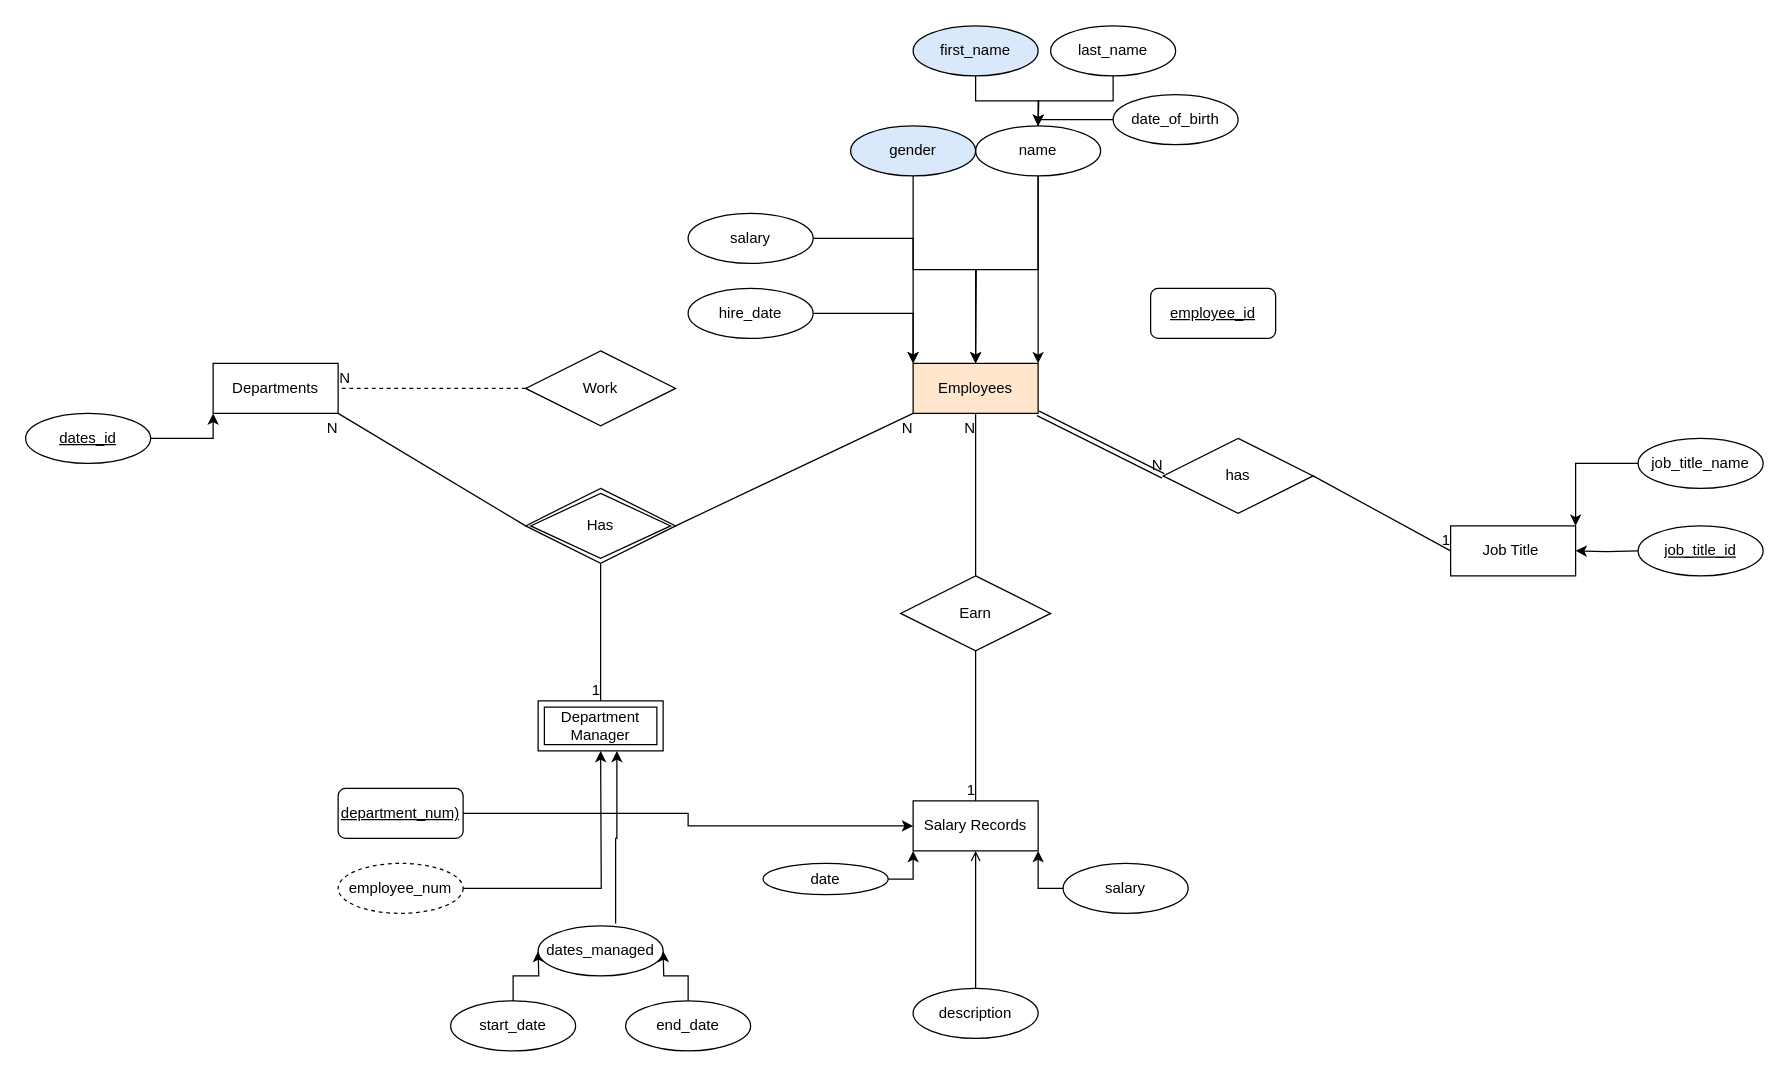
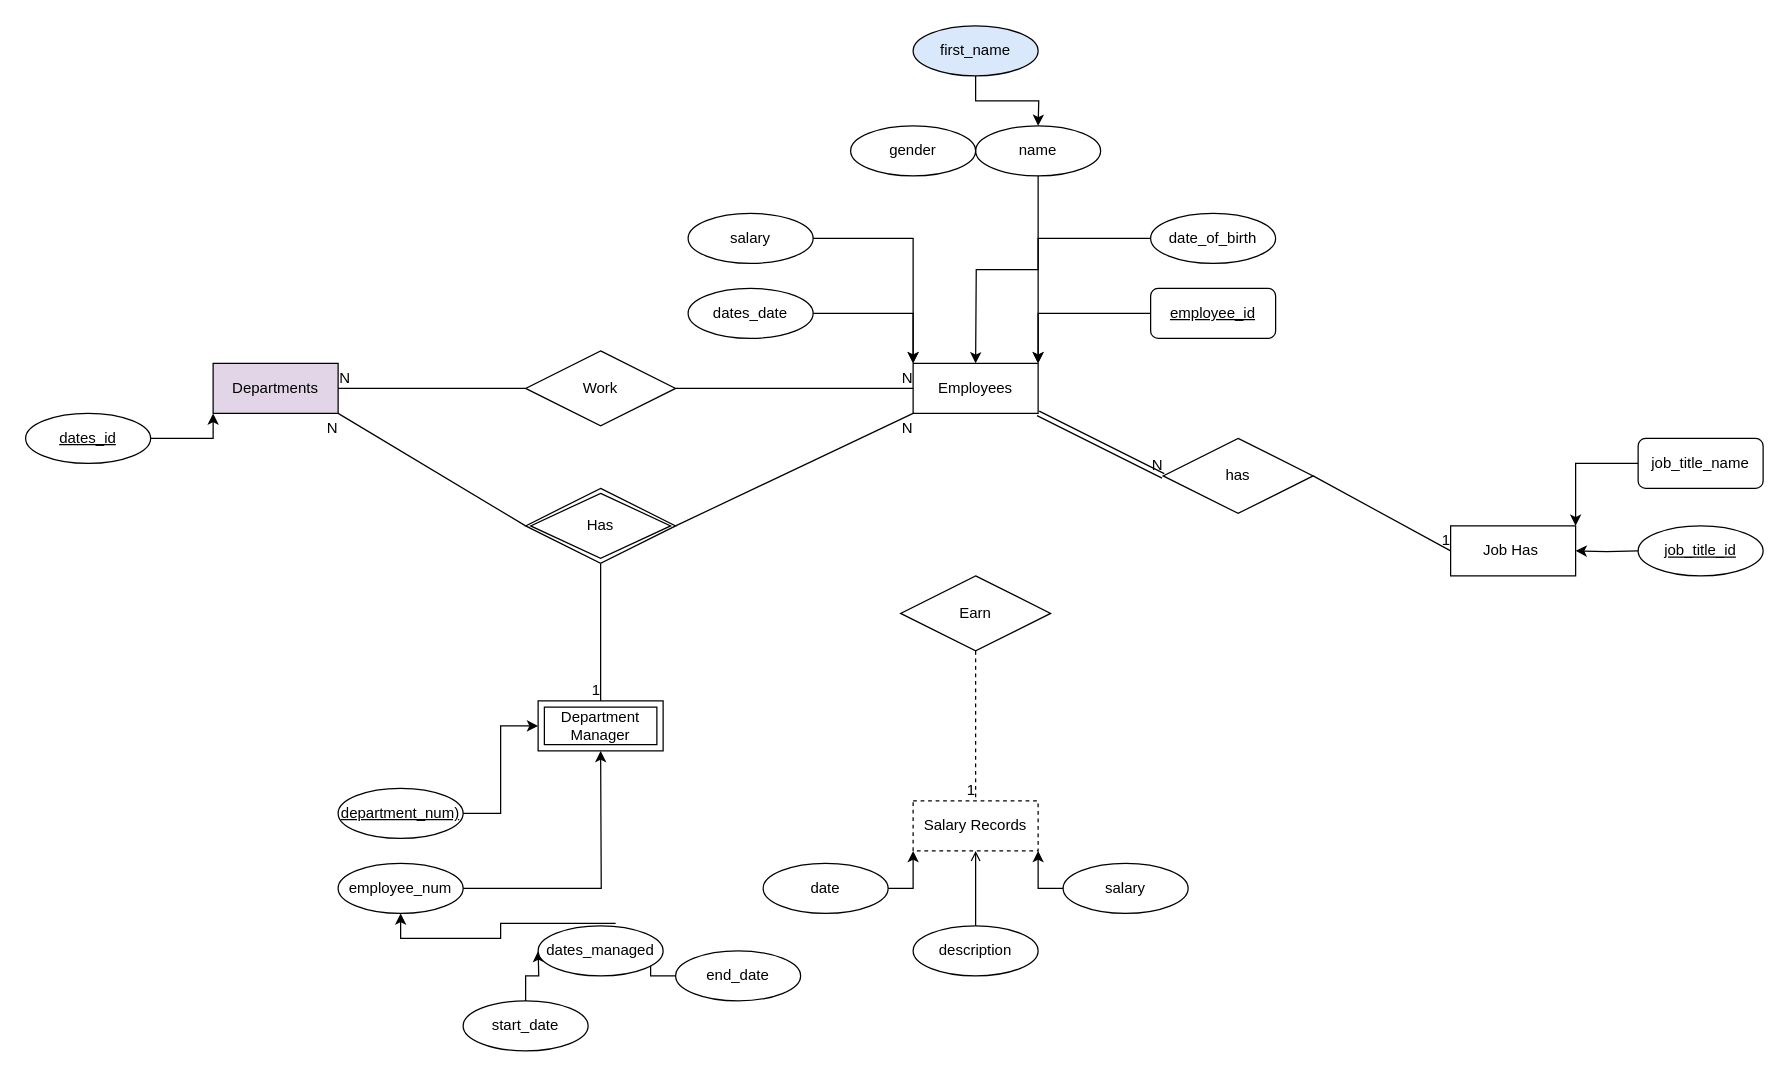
  <mxCell id="0" />
  <mxCell id="1" parent="0" />
- <mxCell id="2" value="Employees" style="whiteSpace=wrap;html=1;align=center;fillColor=#ffe6cc;" parent="1" vertex="1"><mxGeometry x="730" y="290" width="100" height="40" as="geometry" /></mxCell>
- <mxCell id="3" value="Job Title&amp;nbsp;" style="whiteSpace=wrap;html=1;align=center;" parent="1" vertex="1"><mxGeometry x="1160" y="420" width="100" height="40" as="geometry" /></mxCell>
- <mxCell id="4" value="Departments" style="whiteSpace=wrap;html=1;align=center;" parent="1" vertex="1"><mxGeometry x="170" y="290" width="100" height="40" as="geometry" /></mxCell>
- <mxCell id="5" value="Salary Records" style="whiteSpace=wrap;html=1;align=center;" parent="1" vertex="1"><mxGeometry x="730" y="640" width="100" height="40" as="geometry" /></mxCell>
+ <mxCell id="2" value="Employees" style="whiteSpace=wrap;html=1;align=center;" parent="1" vertex="1"><mxGeometry x="730" y="290" width="100" height="40" as="geometry" /></mxCell>
+ <mxCell id="3" value="Job Has&amp;nbsp;" style="whiteSpace=wrap;html=1;align=center;" parent="1" vertex="1"><mxGeometry x="1160" y="420" width="100" height="40" as="geometry" /></mxCell>
+ <mxCell id="4" value="Departments" style="whiteSpace=wrap;html=1;align=center;fillColor=#e1d5e7;" parent="1" vertex="1"><mxGeometry x="170" y="290" width="100" height="40" as="geometry" /></mxCell>
+ <mxCell id="5" value="Salary Records" style="whiteSpace=wrap;html=1;align=center;dashed=1;" parent="1" vertex="1"><mxGeometry x="730" y="640" width="100" height="40" as="geometry" /></mxCell>
  <mxCell id="6" value="Earn" style="shape=rhombus;perimeter=rhombusPerimeter;whiteSpace=wrap;html=1;align=center;" parent="1" vertex="1"><mxGeometry x="720" y="460" width="120" height="60" as="geometry" /></mxCell>
- <mxCell id="7" value="" style="endArrow=none;html=1;rounded=0;entryX=0.5;entryY=0;entryDx=0;entryDy=0;" parent="1" source="6" target="5" edge="1"><mxGeometry relative="1" as="geometry"><mxPoint x="710" y="460" as="sourcePoint" /><mxPoint x="870" y="460" as="targetPoint" /></mxGeometry></mxCell>
+ <mxCell id="7" value="" style="endArrow=none;html=1;rounded=0;entryX=0.5;entryY=0;entryDx=0;entryDy=0;dashed=1;" parent="1" source="6" target="5" edge="1"><mxGeometry relative="1" as="geometry"><mxPoint x="710" y="460" as="sourcePoint" /><mxPoint x="870" y="460" as="targetPoint" /></mxGeometry></mxCell>
  <mxCell id="8" value="1" style="resizable=0;html=1;align=right;verticalAlign=bottom;" parent="7" connectable="0" vertex="1"><mxGeometry x="1" relative="1" as="geometry" /></mxCell>
- <mxCell id="9" value="" style="endArrow=none;html=1;rounded=0;entryX=0.5;entryY=1;entryDx=0;entryDy=0;exitX=0.5;exitY=0;exitDx=0;exitDy=0;" parent="1" source="6" target="2" edge="1"><mxGeometry relative="1" as="geometry"><mxPoint x="710" y="360" as="sourcePoint" /><mxPoint x="870" y="360" as="targetPoint" /></mxGeometry></mxCell>
- <mxCell id="10" value="N" style="resizable=0;html=1;align=right;verticalAlign=bottom;" parent="9" connectable="0" vertex="1"><mxGeometry x="1" relative="1" as="geometry"><mxPoint y="20" as="offset" /></mxGeometry></mxCell>
+ <mxCell id="11" style="edgeStyle=orthogonalEdgeStyle;rounded=0;orthogonalLoop=1;jettySize=auto;html=1;entryX=1;entryY=0;entryDx=0;entryDy=0;" parent="1" source="12" target="2" edge="1"><mxGeometry relative="1" as="geometry" /></mxCell>
  <mxCell id="12" value="employee_id" style="whiteSpace=wrap;html=1;align=center;fontStyle=4;rounded=1;" parent="1" vertex="1"><mxGeometry x="920" y="230" width="100" height="40" as="geometry" /></mxCell>
  <mxCell id="13" style="edgeStyle=orthogonalEdgeStyle;rounded=0;orthogonalLoop=1;jettySize=auto;html=1;entryX=1;entryY=0;entryDx=0;entryDy=0;" parent="1" source="14" target="2" edge="1"><mxGeometry relative="1" as="geometry"><mxPoint x="830" y="260" as="targetPoint" /></mxGeometry></mxCell>
- <mxCell id="14" value="date_of_birth" style="ellipse;whiteSpace=wrap;html=1;align=center;" parent="1" vertex="1"><mxGeometry x="890" y="75" width="100" height="40" as="geometry" /></mxCell>
+ <mxCell id="14" value="date_of_birth" style="ellipse;whiteSpace=wrap;html=1;align=center;" parent="1" vertex="1"><mxGeometry x="920" y="170" width="100" height="40" as="geometry" /></mxCell>
  <mxCell id="15" style="edgeStyle=orthogonalEdgeStyle;rounded=0;orthogonalLoop=1;jettySize=auto;html=1;" parent="1" source="16" edge="1"><mxGeometry relative="1" as="geometry"><mxPoint x="780" y="290" as="targetPoint" /></mxGeometry></mxCell>
  <mxCell id="16" value="name" style="ellipse;whiteSpace=wrap;html=1;align=center;" parent="1" vertex="1"><mxGeometry x="780" y="100" width="100" height="40" as="geometry" /></mxCell>
- <mxCell id="17" style="edgeStyle=orthogonalEdgeStyle;rounded=0;orthogonalLoop=1;jettySize=auto;html=1;entryX=0.5;entryY=0;entryDx=0;entryDy=0;" parent="1" source="18" target="2" edge="1"><mxGeometry relative="1" as="geometry" /></mxCell>
- <mxCell id="18" value="gender" style="ellipse;whiteSpace=wrap;html=1;align=center;fillColor=#dae8fc;" parent="1" vertex="1"><mxGeometry x="680" y="100" width="100" height="40" as="geometry" /></mxCell>
+ <mxCell id="18" value="gender" style="ellipse;whiteSpace=wrap;html=1;align=center;" parent="1" vertex="1"><mxGeometry x="680" y="100" width="100" height="40" as="geometry" /></mxCell>
  <mxCell id="19" style="edgeStyle=orthogonalEdgeStyle;rounded=0;orthogonalLoop=1;jettySize=auto;html=1;entryX=0;entryY=0;entryDx=0;entryDy=0;" parent="1" source="20" target="2" edge="1"><mxGeometry relative="1" as="geometry" /></mxCell>
  <mxCell id="20" value="salary" style="ellipse;whiteSpace=wrap;html=1;align=center;" parent="1" vertex="1"><mxGeometry x="550" y="170" width="100" height="40" as="geometry" /></mxCell>
  <mxCell id="21" style="edgeStyle=orthogonalEdgeStyle;rounded=0;orthogonalLoop=1;jettySize=auto;html=1;entryX=0;entryY=0;entryDx=0;entryDy=0;" parent="1" source="22" target="2" edge="1"><mxGeometry relative="1" as="geometry" /></mxCell>
- <mxCell id="22" value="hire_date" style="ellipse;whiteSpace=wrap;html=1;align=center;" parent="1" vertex="1"><mxGeometry x="550" y="230" width="100" height="40" as="geometry" /></mxCell>
+ <mxCell id="22" value="dates_date" style="ellipse;whiteSpace=wrap;html=1;align=center;" parent="1" vertex="1"><mxGeometry x="550" y="230" width="100" height="40" as="geometry" /></mxCell>
  <mxCell id="23" style="edgeStyle=orthogonalEdgeStyle;rounded=0;orthogonalLoop=1;jettySize=auto;html=1;entryX=1;entryY=0.5;entryDx=0;entryDy=0;" parent="1" target="3" edge="1"><mxGeometry relative="1" as="geometry"><mxPoint x="1310" y="440" as="sourcePoint" /></mxGeometry></mxCell>
  <mxCell id="24" value="has" style="shape=rhombus;perimeter=rhombusPerimeter;whiteSpace=wrap;html=1;align=center;" parent="1" vertex="1"><mxGeometry x="930" y="350" width="120" height="60" as="geometry" /></mxCell>
  <mxCell id="25" value="" style="endArrow=none;html=1;rounded=0;entryX=0;entryY=0.5;entryDx=0;entryDy=0;exitX=1;exitY=0.5;exitDx=0;exitDy=0;" parent="1" source="24" target="3" edge="1"><mxGeometry relative="1" as="geometry"><mxPoint x="900" y="360" as="sourcePoint" /><mxPoint x="1060" y="360" as="targetPoint" /></mxGeometry></mxCell>
  <mxCell id="26" value="1" style="resizable=0;html=1;align=right;verticalAlign=bottom;" parent="25" connectable="0" vertex="1"><mxGeometry x="1" relative="1" as="geometry" /></mxCell>
  <mxCell id="27" value="job_title_id" style="ellipse;whiteSpace=wrap;html=1;align=center;fontStyle=4;" parent="1" vertex="1"><mxGeometry x="1310" y="420" width="100" height="40" as="geometry" /></mxCell>
  <mxCell id="28" style="edgeStyle=orthogonalEdgeStyle;rounded=0;orthogonalLoop=1;jettySize=auto;html=1;entryX=0;entryY=1;entryDx=0;entryDy=0;" parent="1" source="29" target="4" edge="1"><mxGeometry relative="1" as="geometry" /></mxCell>
  <mxCell id="29" value="dates_id" style="ellipse;whiteSpace=wrap;html=1;align=center;fontStyle=4;" parent="1" vertex="1"><mxGeometry x="20" y="330" width="100" height="40" as="geometry" /></mxCell>
  <mxCell id="30" value="" style="endArrow=none;html=1;rounded=0;entryX=0.5;entryY=0;entryDx=0;entryDy=0;exitX=0.5;exitY=1;exitDx=0;exitDy=0;" parent="1" edge="1"><mxGeometry relative="1" as="geometry"><mxPoint x="480" y="450" as="sourcePoint" /><mxPoint x="480" y="560" as="targetPoint" /></mxGeometry></mxCell>
  <mxCell id="31" value="1" style="resizable=0;html=1;align=right;verticalAlign=bottom;" parent="30" connectable="0" vertex="1"><mxGeometry x="1" relative="1" as="geometry" /></mxCell>
  <mxCell id="32" value="" style="endArrow=none;html=1;rounded=0;entryX=1;entryY=1;entryDx=0;entryDy=0;exitX=0;exitY=0.5;exitDx=0;exitDy=0;" parent="1" target="4" edge="1"><mxGeometry relative="1" as="geometry"><mxPoint x="420" y="420" as="sourcePoint" /><mxPoint x="770" y="420" as="targetPoint" /></mxGeometry></mxCell>
  <mxCell id="33" value="N" style="resizable=0;html=1;align=right;verticalAlign=bottom;" parent="32" connectable="0" vertex="1"><mxGeometry x="1" relative="1" as="geometry"><mxPoint y="20" as="offset" /></mxGeometry></mxCell>
- <mxCell id="34" style="edgeStyle=orthogonalEdgeStyle;rounded=0;orthogonalLoop=1;jettySize=auto;html=1;" parent="1" source="35" target="5" edge="1"><mxGeometry relative="1" as="geometry"><mxPoint x="430" y="570" as="targetPoint" /></mxGeometry></mxCell>
- <mxCell id="35" value="department_num)" style="whiteSpace=wrap;html=1;align=center;fontStyle=4;rounded=1;" parent="1" vertex="1"><mxGeometry x="270" y="630" width="100" height="40" as="geometry" /></mxCell>
+ <mxCell id="34" style="edgeStyle=orthogonalEdgeStyle;rounded=0;orthogonalLoop=1;jettySize=auto;html=1;entryX=0;entryY=0.5;entryDx=0;entryDy=0;" parent="1" source="35" target="60" edge="1"><mxGeometry relative="1" as="geometry"><mxPoint x="430" y="570" as="targetPoint" /></mxGeometry></mxCell>
+ <mxCell id="35" value="department_num)" style="ellipse;whiteSpace=wrap;html=1;align=center;fontStyle=4;" parent="1" vertex="1"><mxGeometry x="270" y="630" width="100" height="40" as="geometry" /></mxCell>
  <mxCell id="36" style="edgeStyle=orthogonalEdgeStyle;rounded=0;orthogonalLoop=1;jettySize=auto;html=1;entryX=0.5;entryY=1;entryDx=0;entryDy=0;" parent="1" source="37" edge="1"><mxGeometry relative="1" as="geometry"><mxPoint x="480" y="600" as="targetPoint" /></mxGeometry></mxCell>
- <mxCell id="37" value="employee_num" style="ellipse;whiteSpace=wrap;html=1;align=center;dashed=1;" parent="1" vertex="1"><mxGeometry x="270" y="690" width="100" height="40" as="geometry" /></mxCell>
- <mxCell id="38" style="edgeStyle=orthogonalEdgeStyle;rounded=0;orthogonalLoop=1;jettySize=auto;html=1;entryX=0.63;entryY=1;entryDx=0;entryDy=0;exitX=0.62;exitY=-0.05;exitDx=0;exitDy=0;exitPerimeter=0;entryPerimeter=0;" parent="1" source="43" target="60" edge="1"><mxGeometry relative="1" as="geometry"><mxPoint x="490" y="750" as="sourcePoint" /><mxPoint x="505" y="600" as="targetPoint" /></mxGeometry></mxCell>
+ <mxCell id="37" value="employee_num" style="ellipse;whiteSpace=wrap;html=1;align=center;" parent="1" vertex="1"><mxGeometry x="270" y="690" width="100" height="40" as="geometry" /></mxCell>
+ <mxCell id="38" style="edgeStyle=orthogonalEdgeStyle;rounded=0;orthogonalLoop=1;jettySize=auto;html=1;exitX=0.62;exitY=-0.05;exitDx=0;exitDy=0;exitPerimeter=0;" parent="1" source="43" target="37" edge="1"><mxGeometry relative="1" as="geometry"><mxPoint x="490" y="750" as="sourcePoint" /><mxPoint x="505" y="600" as="targetPoint" /></mxGeometry></mxCell>
  <mxCell id="39" style="edgeStyle=orthogonalEdgeStyle;rounded=0;orthogonalLoop=1;jettySize=auto;html=1;entryX=1;entryY=0.5;entryDx=0;entryDy=0;" parent="1" source="40" edge="1"><mxGeometry relative="1" as="geometry"><mxPoint x="530" y="760" as="targetPoint" /></mxGeometry></mxCell>
- <mxCell id="40" value="end_date" style="ellipse;whiteSpace=wrap;html=1;align=center;" parent="1" vertex="1"><mxGeometry x="500" y="800" width="100" height="40" as="geometry" /></mxCell>
+ <mxCell id="40" value="end_date" style="ellipse;whiteSpace=wrap;html=1;align=center;" parent="1" vertex="1"><mxGeometry x="540" y="760" width="100" height="40" as="geometry" /></mxCell>
  <mxCell id="41" style="edgeStyle=orthogonalEdgeStyle;rounded=0;orthogonalLoop=1;jettySize=auto;html=1;entryX=0;entryY=0.5;entryDx=0;entryDy=0;" parent="1" source="42" edge="1"><mxGeometry relative="1" as="geometry"><mxPoint x="430" y="760" as="targetPoint" /></mxGeometry></mxCell>
- <mxCell id="42" value="start_date" style="ellipse;whiteSpace=wrap;html=1;align=center;" parent="1" vertex="1"><mxGeometry x="360" y="800" width="100" height="40" as="geometry" /></mxCell>
+ <mxCell id="42" value="start_date" style="ellipse;whiteSpace=wrap;html=1;align=center;" parent="1" vertex="1"><mxGeometry x="370" y="800" width="100" height="40" as="geometry" /></mxCell>
  <mxCell id="43" value="dates_managed" style="ellipse;whiteSpace=wrap;html=1;align=center;" parent="1" vertex="1"><mxGeometry x="430" y="740" width="100" height="40" as="geometry" /></mxCell>
  <mxCell id="44" style="edgeStyle=orthogonalEdgeStyle;rounded=0;orthogonalLoop=1;jettySize=auto;html=1;entryX=1;entryY=1;entryDx=0;entryDy=0;" parent="1" target="5" edge="1"><mxGeometry relative="1" as="geometry"><mxPoint x="850" y="710" as="sourcePoint" /></mxGeometry></mxCell>
  <mxCell id="45" style="edgeStyle=orthogonalEdgeStyle;rounded=0;orthogonalLoop=1;jettySize=auto;html=1;entryX=0.5;entryY=1;entryDx=0;entryDy=0;endArrow=open;" parent="1" source="46" target="5" edge="1"><mxGeometry relative="1" as="geometry" /></mxCell>
- <mxCell id="46" value="description" style="ellipse;whiteSpace=wrap;html=1;align=center;" parent="1" vertex="1"><mxGeometry x="730" y="790" width="100" height="40" as="geometry" /></mxCell>
+ <mxCell id="46" value="description" style="ellipse;whiteSpace=wrap;html=1;align=center;" parent="1" vertex="1"><mxGeometry x="730" y="740" width="100" height="40" as="geometry" /></mxCell>
  <mxCell id="47" style="edgeStyle=orthogonalEdgeStyle;rounded=0;orthogonalLoop=1;jettySize=auto;html=1;entryX=0;entryY=1;entryDx=0;entryDy=0;" parent="1" source="48" target="5" edge="1"><mxGeometry relative="1" as="geometry" /></mxCell>
- <mxCell id="48" value="date" style="ellipse;whiteSpace=wrap;html=1;align=center;" parent="1" vertex="1"><mxGeometry x="610" y="690" width="100" height="25" as="geometry" /></mxCell>
+ <mxCell id="48" value="date" style="ellipse;whiteSpace=wrap;html=1;align=center;" parent="1" vertex="1"><mxGeometry x="610" y="690" width="100" height="40" as="geometry" /></mxCell>
  <mxCell id="49" value="Work" style="shape=rhombus;perimeter=rhombusPerimeter;whiteSpace=wrap;html=1;align=center;" parent="1" vertex="1"><mxGeometry x="420" y="280" width="120" height="60" as="geometry" /></mxCell>
- <mxCell id="52" value="" style="endArrow=none;html=1;rounded=0;entryX=1;entryY=0.5;entryDx=0;entryDy=0;exitX=0;exitY=0.5;exitDx=0;exitDy=0;dashed=1;" parent="1" source="49" target="4" edge="1"><mxGeometry relative="1" as="geometry"><mxPoint x="600" y="390" as="sourcePoint" /><mxPoint x="760" y="390" as="targetPoint" /></mxGeometry></mxCell>
+ <mxCell id="50" value="" style="endArrow=none;html=1;rounded=0;entryX=0;entryY=0.5;entryDx=0;entryDy=0;exitX=1;exitY=0.5;exitDx=0;exitDy=0;" parent="1" source="49" target="2" edge="1"><mxGeometry relative="1" as="geometry"><mxPoint x="610" y="380" as="sourcePoint" /><mxPoint x="770" y="380" as="targetPoint" /></mxGeometry></mxCell>
+ <mxCell id="51" value="N" style="resizable=0;html=1;align=right;verticalAlign=bottom;" parent="50" connectable="0" vertex="1"><mxGeometry x="1" relative="1" as="geometry" /></mxCell>
+ <mxCell id="52" value="" style="endArrow=none;html=1;rounded=0;entryX=1;entryY=0.5;entryDx=0;entryDy=0;exitX=0;exitY=0.5;exitDx=0;exitDy=0;" parent="1" source="49" target="4" edge="1"><mxGeometry relative="1" as="geometry"><mxPoint x="600" y="390" as="sourcePoint" /><mxPoint x="760" y="390" as="targetPoint" /></mxGeometry></mxCell>
  <mxCell id="53" value="N" style="resizable=0;html=1;align=right;verticalAlign=bottom;" parent="52" connectable="0" vertex="1"><mxGeometry x="1" relative="1" as="geometry"><mxPoint x="10" as="offset" /></mxGeometry></mxCell>
  <mxCell id="54" style="edgeStyle=orthogonalEdgeStyle;rounded=0;orthogonalLoop=1;jettySize=auto;html=1;entryX=1;entryY=0;entryDx=0;entryDy=0;" parent="1" source="55" target="3" edge="1"><mxGeometry relative="1" as="geometry" /></mxCell>
- <mxCell id="55" value="job_title_name" style="ellipse;whiteSpace=wrap;html=1;align=center;" parent="1" vertex="1"><mxGeometry x="1310" y="350" width="100" height="40" as="geometry" /></mxCell>
+ <mxCell id="55" value="job_title_name" style="whiteSpace=wrap;html=1;align=center;rounded=1;" parent="1" vertex="1"><mxGeometry x="1310" y="350" width="100" height="40" as="geometry" /></mxCell>
  <mxCell id="56" style="edgeStyle=orthogonalEdgeStyle;rounded=0;orthogonalLoop=1;jettySize=auto;html=1;" parent="1" source="57" edge="1"><mxGeometry relative="1" as="geometry"><mxPoint x="830" y="100" as="targetPoint" /></mxGeometry></mxCell>
  <mxCell id="57" value="first_name" style="ellipse;whiteSpace=wrap;html=1;align=center;fillColor=#dae8fc;" parent="1" vertex="1"><mxGeometry x="730" y="20" width="100" height="40" as="geometry" /></mxCell>
- <mxCell id="58" style="edgeStyle=orthogonalEdgeStyle;rounded=0;orthogonalLoop=1;jettySize=auto;html=1;" parent="1" source="59" target="16" edge="1"><mxGeometry relative="1" as="geometry" /></mxCell>
- <mxCell id="59" value="last_name" style="ellipse;whiteSpace=wrap;html=1;align=center;" parent="1" vertex="1"><mxGeometry x="840" y="20" width="100" height="40" as="geometry" /></mxCell>
  <mxCell id="60" value="Department Manager" style="shape=ext;margin=3;double=1;whiteSpace=wrap;html=1;align=center;" parent="1" vertex="1"><mxGeometry x="430" y="560" width="100" height="40" as="geometry" /></mxCell>
  <mxCell id="61" value="" style="endArrow=none;html=1;rounded=0;entryX=0;entryY=1;entryDx=0;entryDy=0;exitX=1;exitY=0.5;exitDx=0;exitDy=0;" parent="1" target="2" edge="1"><mxGeometry relative="1" as="geometry"><mxPoint x="540" y="420" as="sourcePoint" /><mxPoint x="740" y="530" as="targetPoint" /></mxGeometry></mxCell>
  <mxCell id="62" value="N" style="resizable=0;html=1;align=right;verticalAlign=bottom;" parent="61" connectable="0" vertex="1"><mxGeometry x="1" relative="1" as="geometry"><mxPoint y="20" as="offset" /></mxGeometry></mxCell>
  <mxCell id="63" value="salary" style="ellipse;whiteSpace=wrap;html=1;align=center;" parent="1" vertex="1"><mxGeometry x="850" y="690" width="100" height="40" as="geometry" /></mxCell>
  <mxCell id="64" value="" style="shape=link;html=1;rounded=0;entryX=0;entryY=0.5;entryDx=0;entryDy=0;exitX=1;exitY=1;exitDx=0;exitDy=0;" parent="1" source="2" target="24" edge="1"><mxGeometry relative="1" as="geometry"><mxPoint x="630" y="450" as="sourcePoint" /><mxPoint x="790" y="450" as="targetPoint" /></mxGeometry></mxCell>
  <mxCell id="65" value="N" style="resizable=0;html=1;align=right;verticalAlign=bottom;" parent="64" connectable="0" vertex="1"><mxGeometry x="1" relative="1" as="geometry" /></mxCell>
  <mxCell id="66" value="Has" style="shape=rhombus;double=1;perimeter=rhombusPerimeter;whiteSpace=wrap;html=1;align=center;" parent="1" vertex="1"><mxGeometry x="420" y="390" width="120" height="60" as="geometry" /></mxCell>
